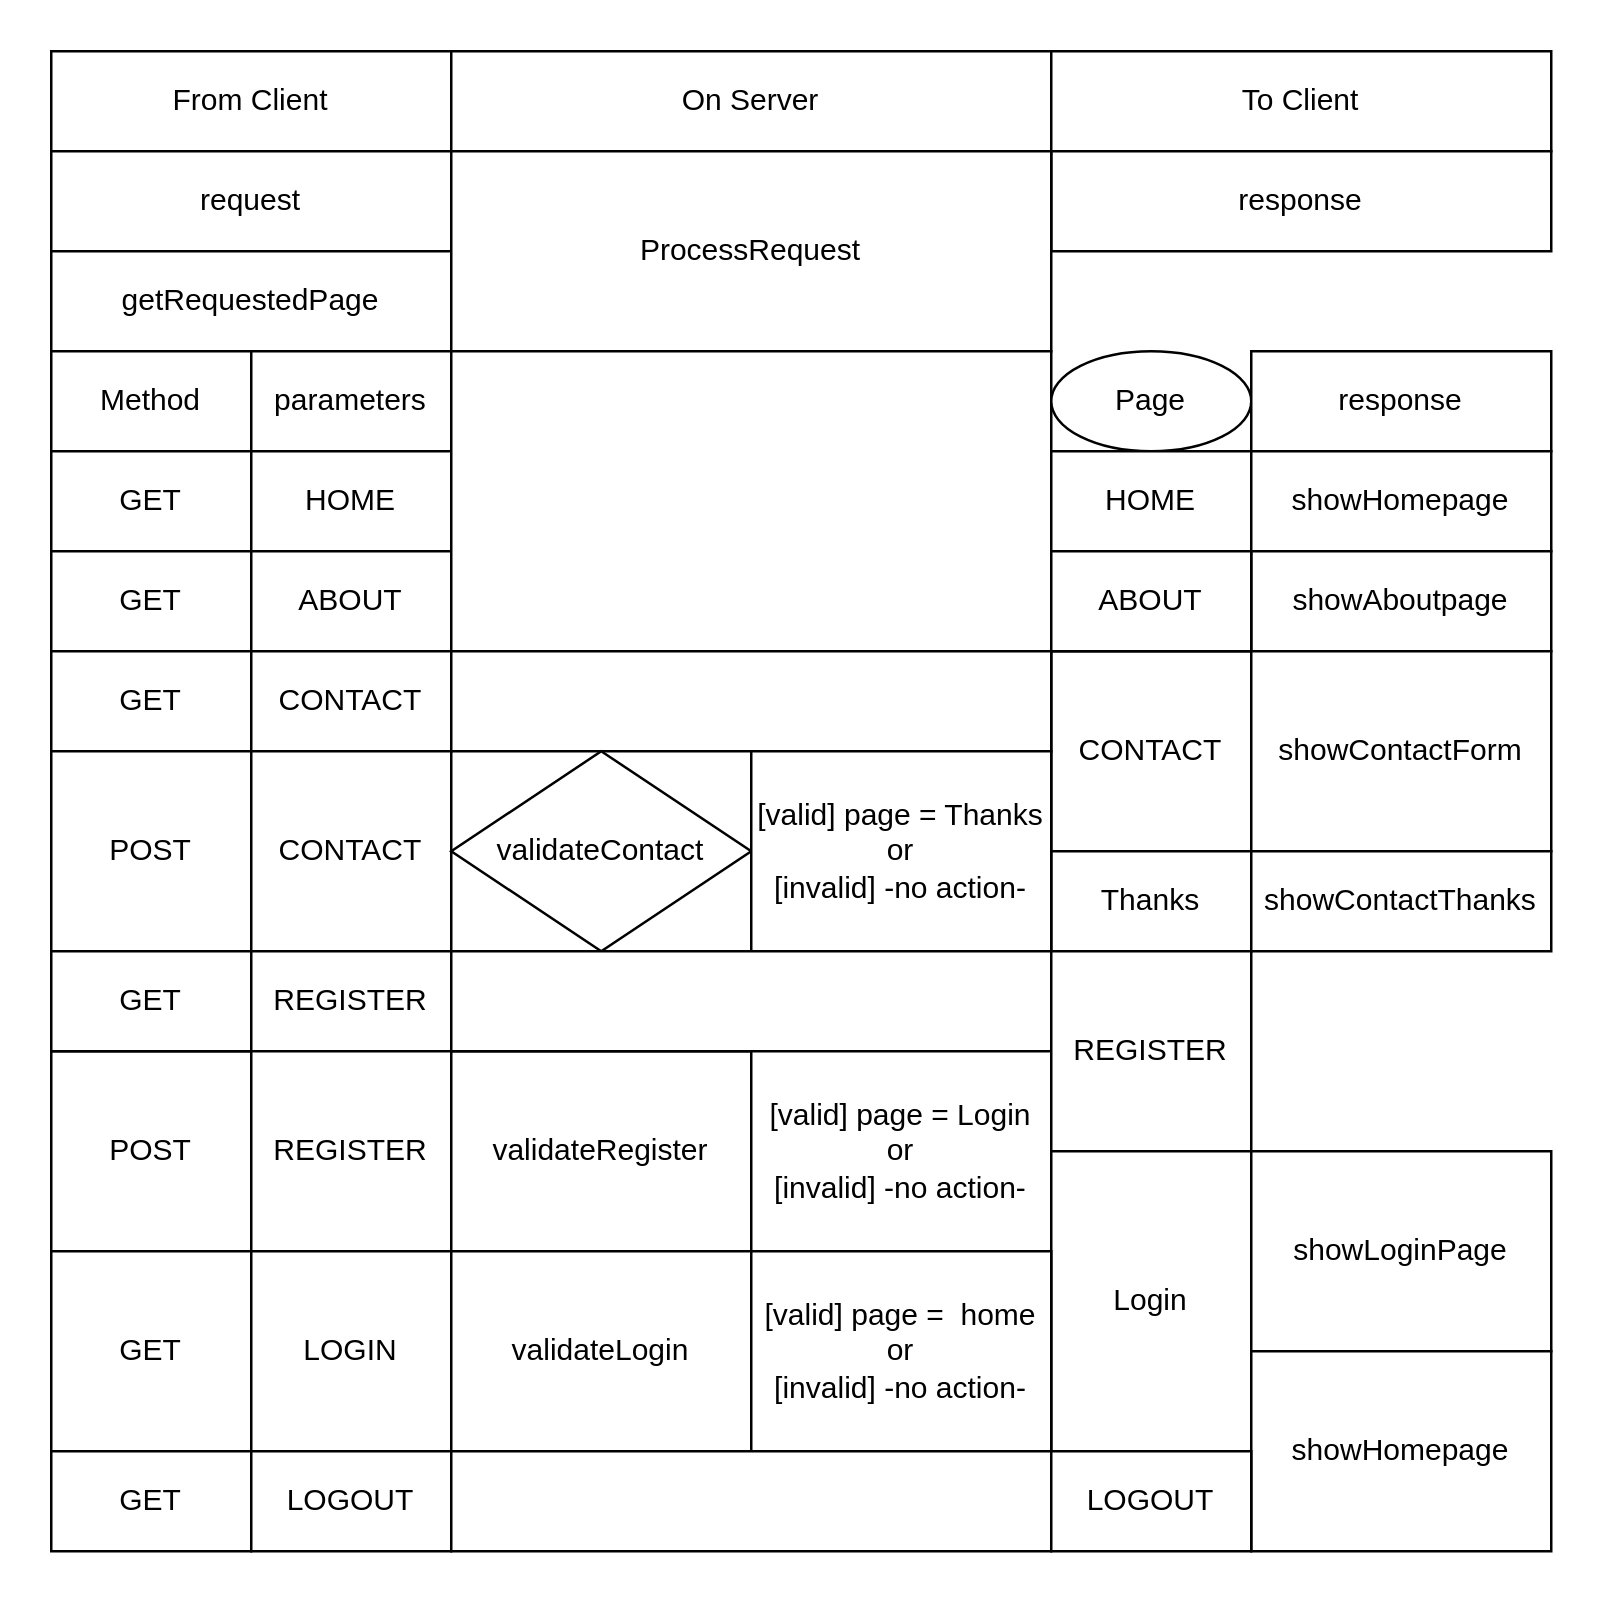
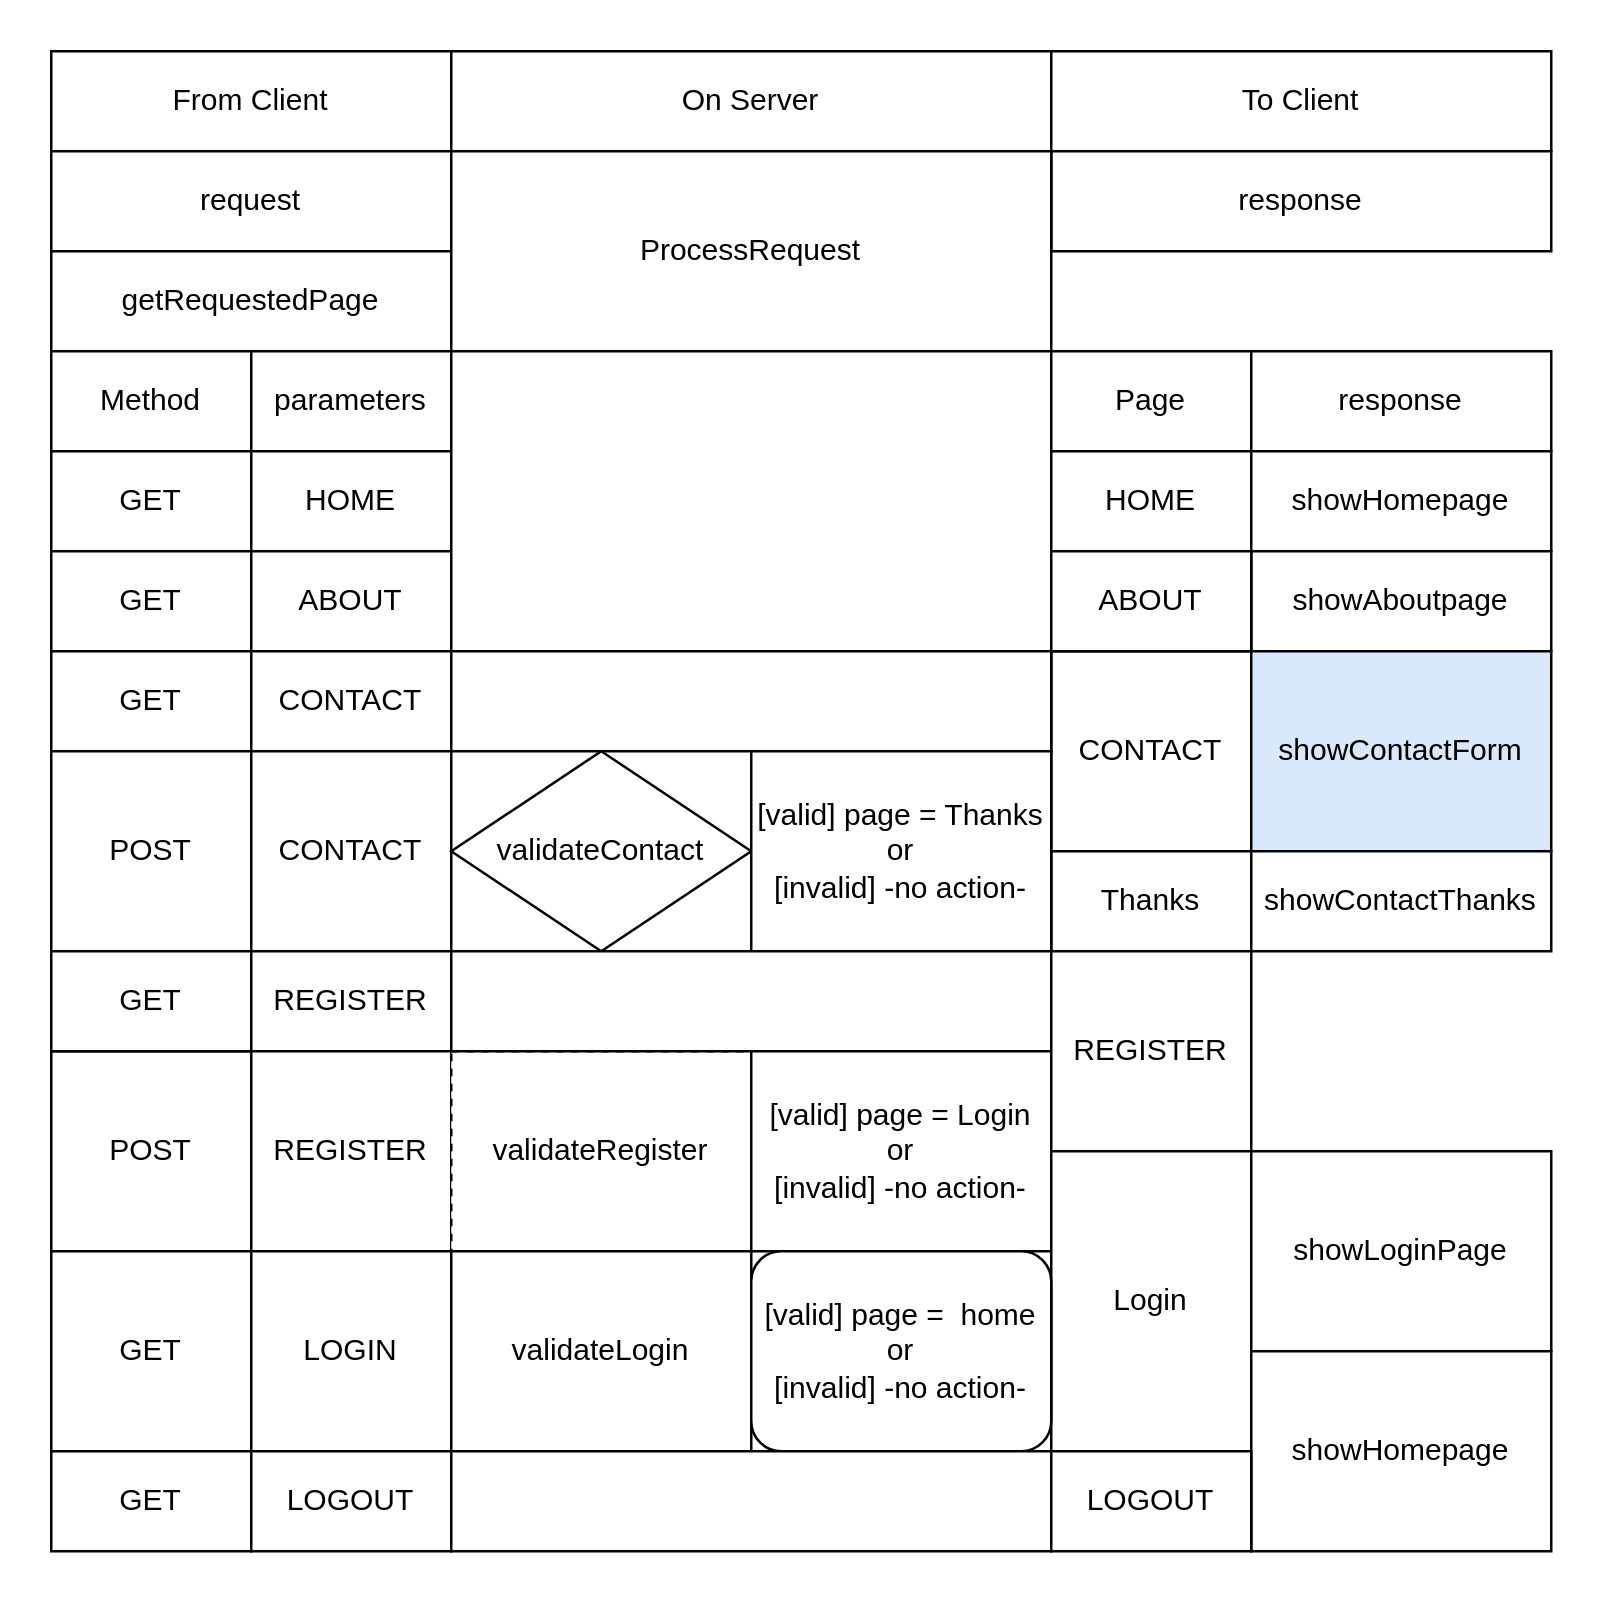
  <mxCell id="0" />
  <mxCell id="1" parent="0" />
  <mxCell id="2" value="From Client" style="rounded=0;whiteSpace=wrap;html=1;" vertex="1" parent="1"><mxGeometry x="20" y="20" width="160" height="40" as="geometry" /></mxCell>
  <mxCell id="3" value="On Server" style="rounded=0;whiteSpace=wrap;html=1;" vertex="1" parent="1"><mxGeometry x="180" y="20" width="240" height="40" as="geometry" /></mxCell>
  <mxCell id="4" value="To Client" style="rounded=0;whiteSpace=wrap;html=1;" vertex="1" parent="1"><mxGeometry x="420" y="20" width="200" height="40" as="geometry" /></mxCell>
  <mxCell id="5" value="request" style="rounded=0;whiteSpace=wrap;html=1;" vertex="1" parent="1"><mxGeometry x="20" y="60" width="160" height="40" as="geometry" /></mxCell>
  <mxCell id="6" value="getRequestedPage" style="rounded=0;whiteSpace=wrap;html=1;" vertex="1" parent="1"><mxGeometry x="20" y="100" width="160" height="40" as="geometry" /></mxCell>
  <mxCell id="7" value="Method" style="rounded=0;whiteSpace=wrap;html=1;" vertex="1" parent="1"><mxGeometry x="20" y="140" width="80" height="40" as="geometry" /></mxCell>
  <mxCell id="8" value="parameters" style="rounded=0;whiteSpace=wrap;html=1;" vertex="1" parent="1"><mxGeometry x="100" y="140" width="80" height="40" as="geometry" /></mxCell>
  <mxCell id="9" value="GET" style="rounded=0;whiteSpace=wrap;html=1;" vertex="1" parent="1"><mxGeometry x="20" y="180" width="80" height="40" as="geometry" /></mxCell>
  <mxCell id="10" value="GET" style="rounded=0;whiteSpace=wrap;html=1;" vertex="1" parent="1"><mxGeometry x="20" y="220" width="80" height="40" as="geometry" /></mxCell>
  <mxCell id="11" value="GET" style="rounded=0;whiteSpace=wrap;html=1;" vertex="1" parent="1"><mxGeometry x="20" y="260" width="80" height="40" as="geometry" /></mxCell>
  <mxCell id="12" value="POST" style="rounded=0;whiteSpace=wrap;html=1;" vertex="1" parent="1"><mxGeometry x="20" y="300" width="80" height="80" as="geometry" /></mxCell>
  <mxCell id="13" value="POST" style="rounded=0;whiteSpace=wrap;html=1;" vertex="1" parent="1"><mxGeometry x="20" y="420" width="80" height="80" as="geometry" /></mxCell>
  <mxCell id="14" value="GET" style="rounded=0;whiteSpace=wrap;html=1;" vertex="1" parent="1"><mxGeometry x="20" y="380" width="80" height="40" as="geometry" /></mxCell>
  <mxCell id="15" value="GET" style="rounded=0;whiteSpace=wrap;html=1;" vertex="1" parent="1"><mxGeometry x="20" y="500" width="80" height="80" as="geometry" /></mxCell>
  <mxCell id="16" value="GET" style="rounded=0;whiteSpace=wrap;html=1;" vertex="1" parent="1"><mxGeometry x="20" y="580" width="80" height="40" as="geometry" /></mxCell>
  <mxCell id="17" value="HOME" style="rounded=0;whiteSpace=wrap;html=1;" vertex="1" parent="1"><mxGeometry x="100" y="180" width="80" height="40" as="geometry" /></mxCell>
  <mxCell id="18" value="ABOUT" style="rounded=0;whiteSpace=wrap;html=1;" vertex="1" parent="1"><mxGeometry x="100" y="220" width="80" height="40" as="geometry" /></mxCell>
  <mxCell id="19" value="CONTACT" style="rounded=0;whiteSpace=wrap;html=1;" vertex="1" parent="1"><mxGeometry x="100" y="260" width="80" height="40" as="geometry" /></mxCell>
  <mxCell id="20" value="CONTACT" style="rounded=0;whiteSpace=wrap;html=1;" vertex="1" parent="1"><mxGeometry x="100" y="300" width="80" height="80" as="geometry" /></mxCell>
  <mxCell id="21" value="REGISTER" style="rounded=0;whiteSpace=wrap;html=1;" vertex="1" parent="1"><mxGeometry x="100" y="380" width="80" height="40" as="geometry" /></mxCell>
  <mxCell id="22" value="REGISTER" style="rounded=0;whiteSpace=wrap;html=1;" vertex="1" parent="1"><mxGeometry x="100" y="420" width="80" height="80" as="geometry" /></mxCell>
  <mxCell id="23" value="LOGIN" style="rounded=0;whiteSpace=wrap;html=1;" vertex="1" parent="1"><mxGeometry x="100" y="500" width="80" height="80" as="geometry" /></mxCell>
  <mxCell id="24" value="LOGOUT" style="rounded=0;whiteSpace=wrap;html=1;" vertex="1" parent="1"><mxGeometry x="100" y="580" width="80" height="40" as="geometry" /></mxCell>
  <mxCell id="25" value="response" style="rounded=0;whiteSpace=wrap;html=1;" vertex="1" parent="1"><mxGeometry x="420" y="60" width="200" height="40" as="geometry" /></mxCell>
  <mxCell id="26" value="ProcessRequest" style="rounded=0;whiteSpace=wrap;html=1;" vertex="1" parent="1"><mxGeometry x="180" y="60" width="240" height="80" as="geometry" /></mxCell>
  <mxCell id="27" value="" style="rounded=0;whiteSpace=wrap;html=1;" vertex="1" parent="1"><mxGeometry x="180" y="140" width="240" height="120" as="geometry" /></mxCell>
- <mxCell id="28" value="Page" style="ellipse;whiteSpace=wrap;html=1;" vertex="1" parent="1"><mxGeometry x="420" y="140" width="80" height="40" as="geometry" /></mxCell>
+ <mxCell id="28" value="Page" style="rounded=0;whiteSpace=wrap;html=1;" vertex="1" parent="1"><mxGeometry x="420" y="140" width="80" height="40" as="geometry" /></mxCell>
  <mxCell id="29" value="response" style="rounded=0;whiteSpace=wrap;html=1;" vertex="1" parent="1"><mxGeometry x="500" y="140" width="120" height="40" as="geometry" /></mxCell>
  <mxCell id="30" value="CONTACT" style="rounded=0;whiteSpace=wrap;html=1;" vertex="1" parent="1"><mxGeometry x="420" y="260" width="80" height="80" as="geometry" /></mxCell>
  <mxCell id="31" value="HOME" style="rounded=0;whiteSpace=wrap;html=1;" vertex="1" parent="1"><mxGeometry x="420" y="180" width="80" height="40" as="geometry" /></mxCell>
  <mxCell id="32" value="showHomepage" style="rounded=0;whiteSpace=wrap;html=1;" vertex="1" parent="1"><mxGeometry x="500" y="180" width="120" height="40" as="geometry" /></mxCell>
  <mxCell id="33" value="showAboutpage" style="rounded=0;whiteSpace=wrap;html=1;" vertex="1" parent="1"><mxGeometry x="500" y="220" width="120" height="40" as="geometry" /></mxCell>
  <mxCell id="34" value="ABOUT" style="rounded=0;whiteSpace=wrap;html=1;" vertex="1" parent="1"><mxGeometry x="420" y="220" width="80" height="40" as="geometry" /></mxCell>
- <mxCell id="35" value="showContactForm" style="rounded=0;whiteSpace=wrap;html=1;" vertex="1" parent="1"><mxGeometry x="500" y="260" width="120" height="80" as="geometry" /></mxCell>
+ <mxCell id="35" value="showContactForm" style="rounded=0;whiteSpace=wrap;html=1;fillColor=#dae8fc;" vertex="1" parent="1"><mxGeometry x="500" y="260" width="120" height="80" as="geometry" /></mxCell>
  <mxCell id="36" value="Thanks" style="rounded=0;whiteSpace=wrap;html=1;" vertex="1" parent="1"><mxGeometry x="420" y="340" width="80" height="40" as="geometry" /></mxCell>
  <mxCell id="37" value="" style="rounded=0;whiteSpace=wrap;html=1;" vertex="1" parent="1"><mxGeometry x="180" y="260" width="240" height="40" as="geometry" /></mxCell>
  <mxCell id="38" value="validateContact" style="rhombus;whiteSpace=wrap;html=1;" vertex="1" parent="1"><mxGeometry x="180" y="300" width="120" height="80" as="geometry" /></mxCell>
  <mxCell id="39" value="[valid] page = Thanks&lt;br&gt;or&lt;br&gt;[invalid] -no action-" style="rounded=0;whiteSpace=wrap;html=1;" vertex="1" parent="1"><mxGeometry x="300" y="300" width="120" height="80" as="geometry" /></mxCell>
  <mxCell id="40" value="showContactThanks" style="rounded=0;whiteSpace=wrap;html=1;" vertex="1" parent="1"><mxGeometry x="500" y="340" width="120" height="40" as="geometry" /></mxCell>
- <mxCell id="41" value="validateRegister" style="rounded=0;whiteSpace=wrap;html=1;" vertex="1" parent="1"><mxGeometry x="180" y="420" width="120" height="80" as="geometry" /></mxCell>
+ <mxCell id="41" value="validateRegister" style="rounded=0;whiteSpace=wrap;html=1;dashed=1;" vertex="1" parent="1"><mxGeometry x="180" y="420" width="120" height="80" as="geometry" /></mxCell>
  <mxCell id="42" value="" style="rounded=0;whiteSpace=wrap;html=1;" vertex="1" parent="1"><mxGeometry x="180" y="380" width="240" height="40" as="geometry" /></mxCell>
  <mxCell id="43" value="[valid] page = Login&lt;br&gt;or&lt;br&gt;[invalid] -no action-" style="rounded=0;whiteSpace=wrap;html=1;" vertex="1" parent="1"><mxGeometry x="300" y="420" width="120" height="80" as="geometry" /></mxCell>
  <mxCell id="44" value="REGISTER" style="rounded=0;whiteSpace=wrap;html=1;" vertex="1" parent="1"><mxGeometry x="420" y="380" width="80" height="80" as="geometry" /></mxCell>
  <mxCell id="45" value="Login" style="rounded=0;whiteSpace=wrap;html=1;" vertex="1" parent="1"><mxGeometry x="420" y="460" width="80" height="120" as="geometry" /></mxCell>
  <mxCell id="46" value="showLoginPage" style="rounded=0;whiteSpace=wrap;html=1;" vertex="1" parent="1"><mxGeometry x="500" y="460" width="120" height="80" as="geometry" /></mxCell>
  <mxCell id="47" value="validateLogin" style="rounded=0;whiteSpace=wrap;html=1;" vertex="1" parent="1"><mxGeometry x="180" y="500" width="120" height="80" as="geometry" /></mxCell>
- <mxCell id="48" value="[valid] page =&amp;nbsp; home&lt;br&gt;or&lt;br&gt;[invalid] -no action-" style="rounded=0;whiteSpace=wrap;html=1;" vertex="1" parent="1"><mxGeometry x="300" y="500" width="120" height="80" as="geometry" /></mxCell>
+ <mxCell id="48" value="[valid] page =&amp;nbsp; home&lt;br&gt;or&lt;br&gt;[invalid] -no action-" style="whiteSpace=wrap;html=1;rounded=1;" vertex="1" parent="1"><mxGeometry x="300" y="500" width="120" height="80" as="geometry" /></mxCell>
  <mxCell id="49" value="showHomepage" style="rounded=0;whiteSpace=wrap;html=1;" vertex="1" parent="1"><mxGeometry x="500" y="540" width="120" height="80" as="geometry" /></mxCell>
  <mxCell id="50" value="" style="rounded=0;whiteSpace=wrap;html=1;" vertex="1" parent="1"><mxGeometry x="180" y="580" width="240" height="40" as="geometry" /></mxCell>
  <mxCell id="51" value="LOGOUT" style="rounded=0;whiteSpace=wrap;html=1;" vertex="1" parent="1"><mxGeometry x="420" y="580" width="80" height="40" as="geometry" /></mxCell>
